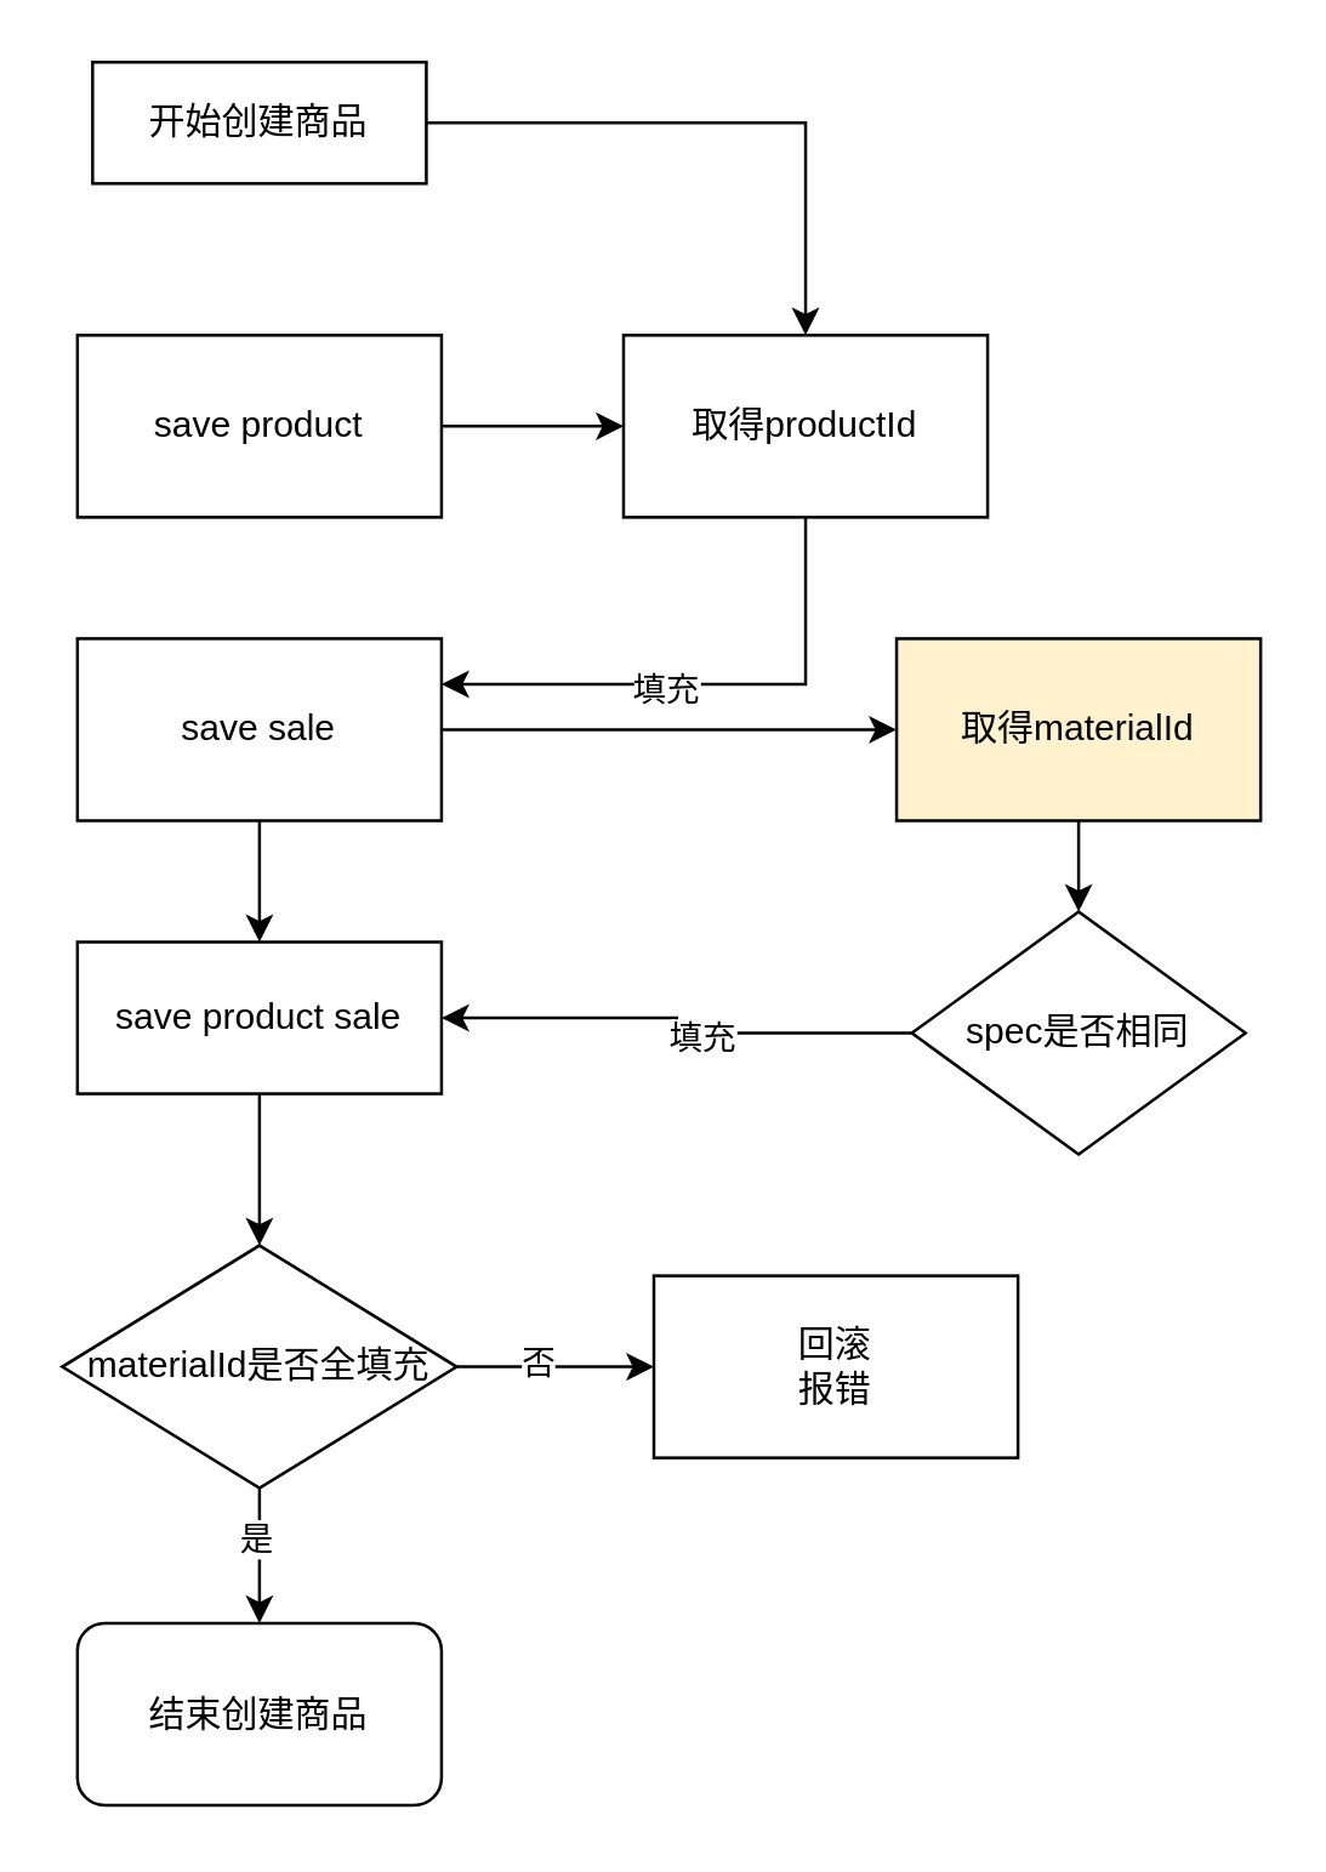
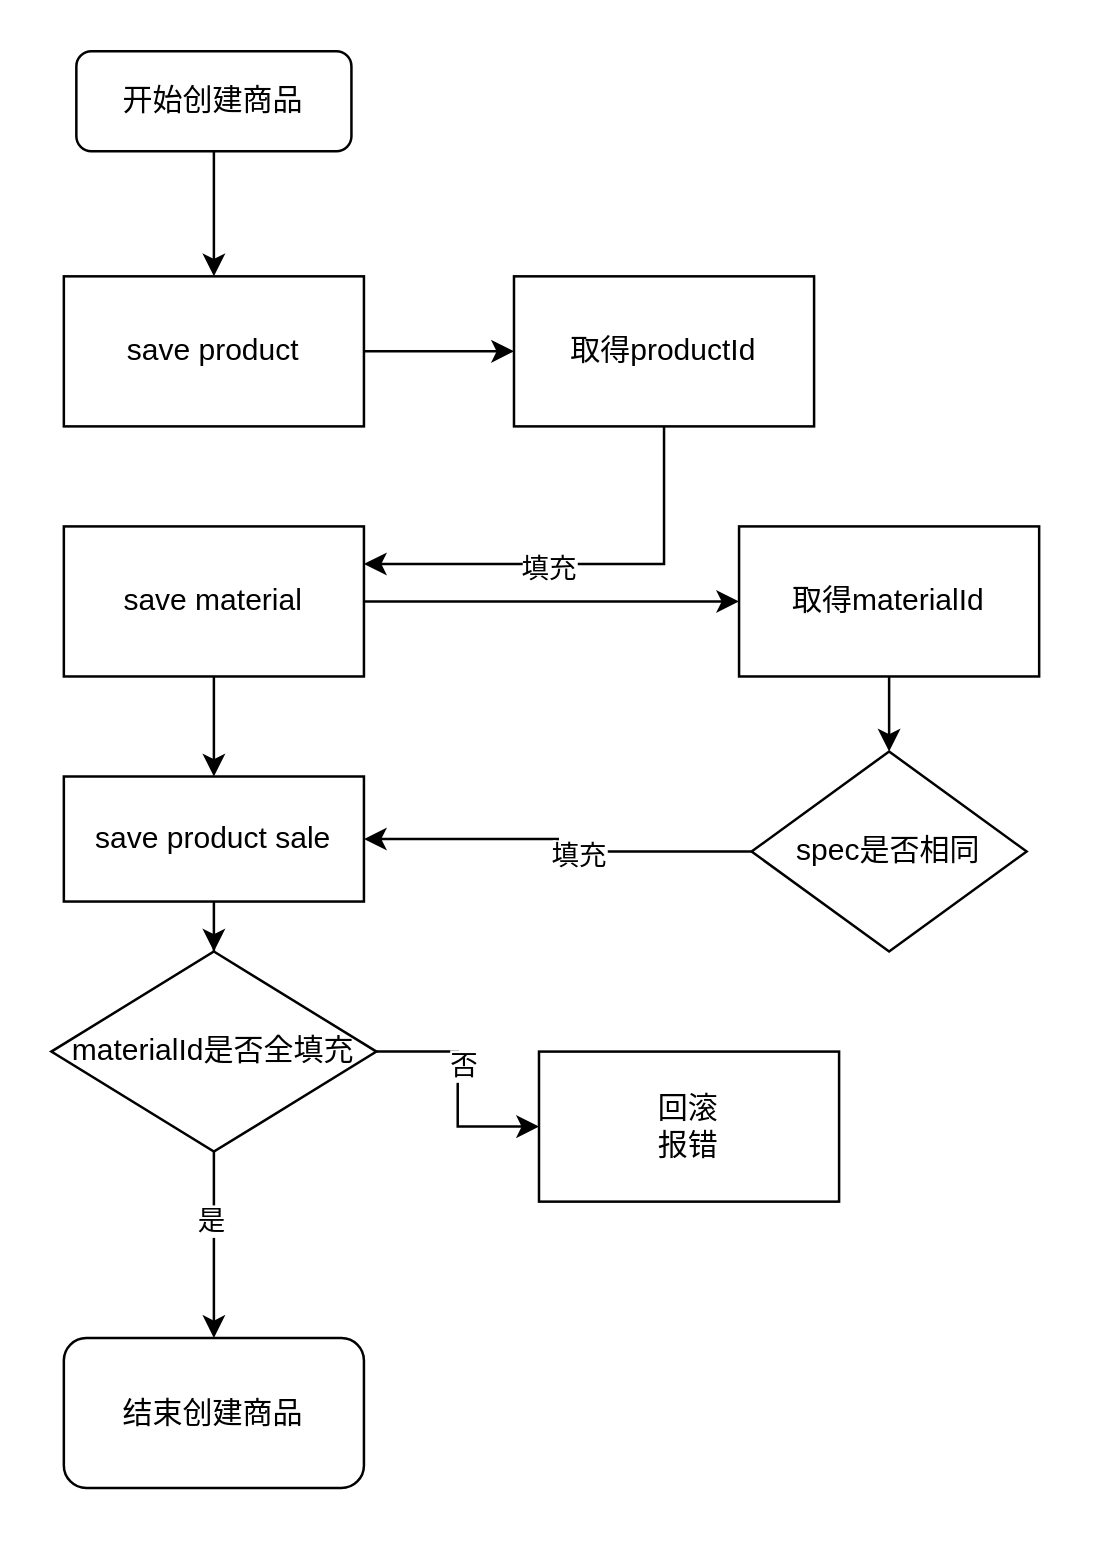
  <mxCell id="0" />
  <mxCell id="1" parent="0" />
- <mxCell id="2" value="" style="edgeStyle=orthogonalEdgeStyle;rounded=0;orthogonalLoop=1;jettySize=auto;html=1;" edge="1" parent="1" source="3" target="13"><mxGeometry relative="1" as="geometry" /></mxCell>
- <mxCell id="3" value="开始创建商品" style="whiteSpace=wrap;html=1;rounded=0;" vertex="1" parent="1"><mxGeometry x="30" y="20" width="110" height="40" as="geometry" /></mxCell>
+ <mxCell id="2" value="" style="edgeStyle=orthogonalEdgeStyle;rounded=0;orthogonalLoop=1;jettySize=auto;html=1;" edge="1" parent="1" source="3" target="5"><mxGeometry relative="1" as="geometry" /></mxCell>
+ <mxCell id="3" value="开始创建商品" style="rounded=1;whiteSpace=wrap;html=1;" vertex="1" parent="1"><mxGeometry x="30" y="20" width="110" height="40" as="geometry" /></mxCell>
  <mxCell id="4" value="" style="edgeStyle=orthogonalEdgeStyle;rounded=0;orthogonalLoop=1;jettySize=auto;html=1;" edge="1" parent="1" source="5" target="13"><mxGeometry relative="1" as="geometry" /></mxCell>
  <mxCell id="5" value="save product" style="rounded=0;whiteSpace=wrap;html=1;" vertex="1" parent="1"><mxGeometry x="25" y="110" width="120" height="60" as="geometry" /></mxCell>
  <mxCell id="6" value="" style="edgeStyle=orthogonalEdgeStyle;rounded=0;orthogonalLoop=1;jettySize=auto;html=1;" edge="1" parent="1" source="8" target="10"><mxGeometry relative="1" as="geometry" /></mxCell>
  <mxCell id="7" value="" style="edgeStyle=orthogonalEdgeStyle;rounded=0;orthogonalLoop=1;jettySize=auto;html=1;" edge="1" parent="1" source="8" target="15"><mxGeometry relative="1" as="geometry" /></mxCell>
- <mxCell id="8" value="save sale" style="rounded=0;whiteSpace=wrap;html=1;" vertex="1" parent="1"><mxGeometry x="25" y="210" width="120" height="60" as="geometry" /></mxCell>
+ <mxCell id="8" value="save material" style="rounded=0;whiteSpace=wrap;html=1;" vertex="1" parent="1"><mxGeometry x="25" y="210" width="120" height="60" as="geometry" /></mxCell>
  <mxCell id="9" value="" style="edgeStyle=orthogonalEdgeStyle;rounded=0;orthogonalLoop=1;jettySize=auto;html=1;" edge="1" parent="1" source="10" target="23"><mxGeometry relative="1" as="geometry" /></mxCell>
  <mxCell id="10" value="save product sale&lt;br&gt;" style="whiteSpace=wrap;html=1;rounded=0;" vertex="1" parent="1"><mxGeometry x="25" y="310" width="120" height="50" as="geometry" /></mxCell>
  <mxCell id="11" style="edgeStyle=orthogonalEdgeStyle;rounded=0;orthogonalLoop=1;jettySize=auto;html=1;entryX=1;entryY=0.25;entryDx=0;entryDy=0;" edge="1" parent="1" source="13" target="8"><mxGeometry relative="1" as="geometry"><Array as="points"><mxPoint x="265" y="225" /></Array></mxGeometry></mxCell>
  <mxCell id="12" value="填充" style="edgeLabel;html=1;align=center;verticalAlign=middle;resizable=0;points=[];" vertex="1" connectable="0" parent="11"><mxGeometry x="0.168" y="1" relative="1" as="geometry"><mxPoint as="offset" /></mxGeometry></mxCell>
  <mxCell id="13" value="取得productId&lt;br&gt;" style="rounded=0;whiteSpace=wrap;html=1;" vertex="1" parent="1"><mxGeometry x="205" y="110" width="120" height="60" as="geometry" /></mxCell>
  <mxCell id="14" value="" style="edgeStyle=orthogonalEdgeStyle;rounded=0;orthogonalLoop=1;jettySize=auto;html=1;" edge="1" parent="1" source="15" target="18"><mxGeometry relative="1" as="geometry" /></mxCell>
- <mxCell id="15" value="取得materialId" style="rounded=0;whiteSpace=wrap;html=1;fillColor=#fff2cc;" vertex="1" parent="1"><mxGeometry x="295" y="210" width="120" height="60" as="geometry" /></mxCell>
+ <mxCell id="15" value="取得materialId" style="rounded=0;whiteSpace=wrap;html=1;" vertex="1" parent="1"><mxGeometry x="295" y="210" width="120" height="60" as="geometry" /></mxCell>
  <mxCell id="16" style="edgeStyle=orthogonalEdgeStyle;rounded=0;orthogonalLoop=1;jettySize=auto;html=1;entryX=1;entryY=0.5;entryDx=0;entryDy=0;" edge="1" parent="1" source="18" target="10"><mxGeometry relative="1" as="geometry" /></mxCell>
  <mxCell id="17" value="填充" style="edgeLabel;html=1;align=center;verticalAlign=middle;resizable=0;points=[];" vertex="1" connectable="0" parent="16"><mxGeometry x="-0.123" y="1" relative="1" as="geometry"><mxPoint as="offset" /></mxGeometry></mxCell>
  <mxCell id="18" value="&lt;span&gt;spec是否相同&lt;/span&gt;" style="rhombus;whiteSpace=wrap;html=1;" vertex="1" parent="1"><mxGeometry x="300" y="300" width="110" height="80" as="geometry" /></mxCell>
  <mxCell id="19" value="" style="edgeStyle=orthogonalEdgeStyle;rounded=0;orthogonalLoop=1;jettySize=auto;html=1;" edge="1" parent="1" source="23" target="24"><mxGeometry relative="1" as="geometry" /></mxCell>
  <mxCell id="20" value="是" style="edgeLabel;html=1;align=center;verticalAlign=middle;resizable=0;points=[];" vertex="1" connectable="0" parent="19"><mxGeometry x="-0.276" y="-2" relative="1" as="geometry"><mxPoint as="offset" /></mxGeometry></mxCell>
  <mxCell id="21" style="edgeStyle=orthogonalEdgeStyle;rounded=0;orthogonalLoop=1;jettySize=auto;html=1;" edge="1" parent="1" source="23" target="25"><mxGeometry relative="1" as="geometry" /></mxCell>
  <mxCell id="22" value="否" style="edgeLabel;html=1;align=center;verticalAlign=middle;resizable=0;points=[];" vertex="1" connectable="0" parent="21"><mxGeometry x="-0.203" y="2" relative="1" as="geometry"><mxPoint as="offset" /></mxGeometry></mxCell>
- <mxCell id="23" value="materialId是否全填充" style="rhombus;whiteSpace=wrap;html=1;rounded=0;" vertex="1" parent="1"><mxGeometry x="20" y="410" width="130" height="80" as="geometry" /></mxCell>
+ <mxCell id="23" value="materialId是否全填充" style="rhombus;whiteSpace=wrap;html=1;rounded=0;" vertex="1" parent="1"><mxGeometry x="20" y="380" width="130" height="80" as="geometry" /></mxCell>
  <mxCell id="24" value="结束创建商品" style="rounded=1;whiteSpace=wrap;html=1;" vertex="1" parent="1"><mxGeometry x="25" y="534.5" width="120" height="60" as="geometry" /></mxCell>
  <mxCell id="25" value="回滚&lt;br&gt;报错" style="rounded=0;whiteSpace=wrap;html=1;" vertex="1" parent="1"><mxGeometry x="215" y="420" width="120" height="60" as="geometry" /></mxCell>
